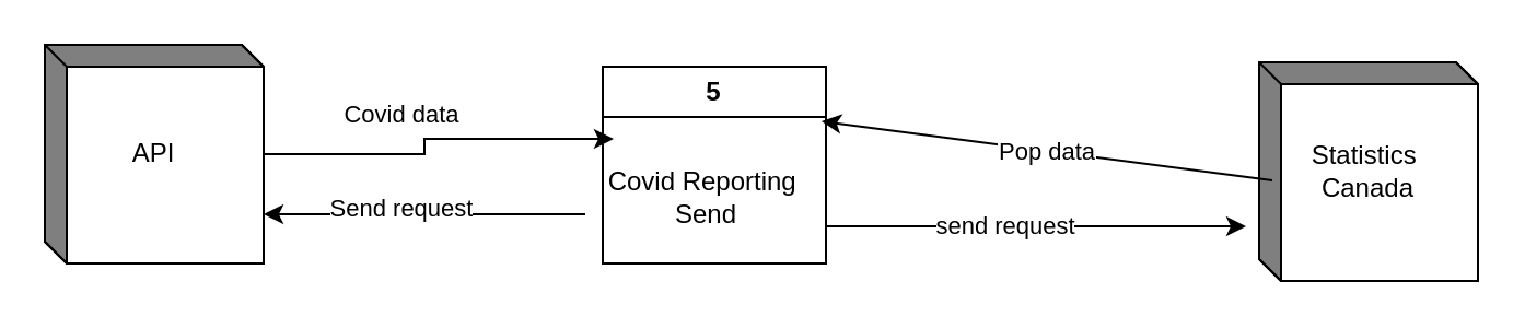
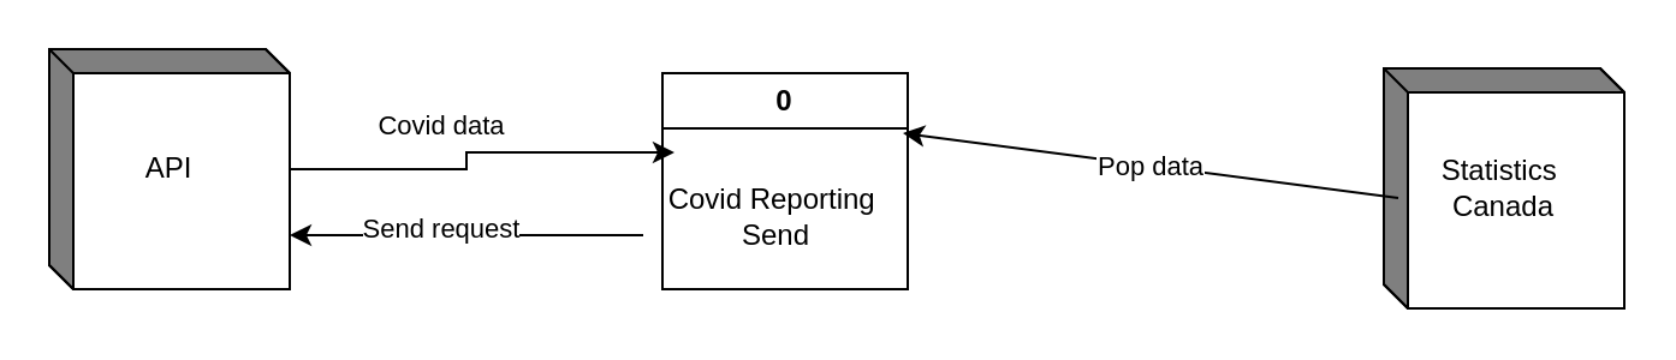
  <mxCell id="0" />
  <mxCell id="1" parent="0" />
  <mxCell id="2" value="API" style="html=1;dashed=0;whiteSpace=wrap;shape=mxgraph.dfd.externalEntity" vertex="1" parent="1"><mxGeometry x="20" y="20" width="100" height="100" as="geometry" /></mxCell>
  <mxCell id="3" value="Covid data" style="edgeLabel;html=1;align=center;verticalAlign=middle;resizable=0;points=[];" vertex="1" connectable="0" parent="1"><mxGeometry x="182.285" y="51.658" as="geometry" /></mxCell>
  <mxCell id="4" value="Statistics&amp;nbsp;&lt;div&gt;Canada&lt;/div&gt;" style="html=1;dashed=0;whiteSpace=wrap;shape=mxgraph.dfd.externalEntity" vertex="1" parent="1"><mxGeometry x="575" y="28" width="100" height="100" as="geometry" /></mxCell>
  <mxCell id="5" value="" style="endArrow=classic;html=1;rounded=0;exitX=0.06;exitY=0.54;exitDx=0;exitDy=0;exitPerimeter=0;" edge="1" parent="1" source="4"><mxGeometry width="50" height="50" relative="1" as="geometry"><mxPoint x="573.9" y="49" as="sourcePoint" /><mxPoint x="375" y="55" as="targetPoint" /></mxGeometry></mxCell>
  <mxCell id="6" value="Pop data" style="edgeLabel;html=1;align=center;verticalAlign=middle;resizable=0;points=[];" vertex="1" connectable="0" parent="5"><mxGeometry x="0.002" relative="1" as="geometry"><mxPoint as="offset" /></mxGeometry></mxCell>
  <mxCell id="7" value="&lt;div&gt;Covid Reporting&amp;nbsp;&lt;/div&gt;&lt;div&gt;Send&lt;/div&gt;" style="text;html=1;align=center;verticalAlign=middle;resizable=0;points=[];autosize=1;strokeColor=none;fillColor=none;" vertex="1" parent="1"><mxGeometry x="267" y="70" width="110" height="40" as="geometry" /></mxCell>
- <mxCell id="8" value="5" style="swimlane;whiteSpace=wrap;html=1;" vertex="1" parent="1"><mxGeometry x="275" y="30" width="102" height="90" as="geometry" /></mxCell>
+ <mxCell id="8" value="0" style="swimlane;whiteSpace=wrap;html=1;" vertex="1" parent="1"><mxGeometry x="275" y="30" width="102" height="90" as="geometry" /></mxCell>
  <mxCell id="9" style="edgeStyle=orthogonalEdgeStyle;rounded=0;orthogonalLoop=1;jettySize=auto;html=1;entryX=0.118;entryY=-0.175;entryDx=0;entryDy=0;entryPerimeter=0;" edge="1" parent="1" source="2" target="7"><mxGeometry relative="1" as="geometry" /></mxCell>
  <mxCell id="10" style="edgeStyle=orthogonalEdgeStyle;rounded=0;orthogonalLoop=1;jettySize=auto;html=1;entryX=0;entryY=0;entryDx=100;entryDy=77.5;entryPerimeter=0;" edge="1" parent="1" source="7" target="2"><mxGeometry relative="1" as="geometry"><Array as="points"><mxPoint x="201" y="98" /></Array></mxGeometry></mxCell>
  <mxCell id="11" value="Send request" style="edgeLabel;html=1;align=center;verticalAlign=middle;resizable=0;points=[];" vertex="1" connectable="0" parent="10"><mxGeometry x="0.154" y="-3" relative="1" as="geometry"><mxPoint as="offset" /></mxGeometry></mxCell>
- <mxCell id="12" style="edgeStyle=orthogonalEdgeStyle;rounded=0;orthogonalLoop=1;jettySize=auto;html=1;entryX=-0.06;entryY=0.75;entryDx=0;entryDy=0;entryPerimeter=0;" edge="1" parent="1" source="7" target="4"><mxGeometry relative="1" as="geometry"><Array as="points"><mxPoint x="425" y="103" /><mxPoint x="425" y="103" /></Array></mxGeometry></mxCell>
- <mxCell id="13" value="send request" style="edgeLabel;html=1;align=center;verticalAlign=middle;resizable=0;points=[];" vertex="1" connectable="0" parent="12"><mxGeometry x="-0.156" y="1" relative="1" as="geometry"><mxPoint as="offset" /></mxGeometry></mxCell>
